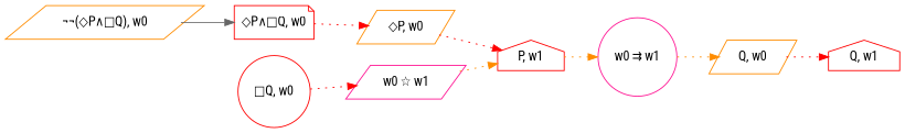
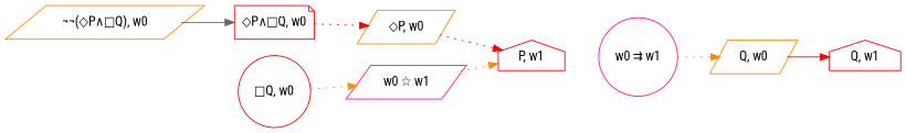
  digraph {
    fontname="Roboto Condensed"
    rankdir=LR
    ranksep=0.5
    node [color=red fontname="Roboto Condensed" shape=parallelogram]
    edge [color=red fontname="Roboto Condensed" style=dotted]
    n1 [color=darkorange label="¬¬(◇P∧□Q), w0"]
    n2 [label="◇P∧□Q, w0" shape=note]
    n3 [color=darkorange label="◇P, w0"]
    n4 [label="P, w1" shape=house]
    n5 [label="□Q, w0" shape=circle]
    n6 [color=deeppink label="w0 ☆ w1"]
    n7 [color=deeppink label="w0 ⇉ w1" shape=circle]
    n8 [color=darkorange label="Q, w0"]
    n9 [label="Q, w1" shape=house]
    n1 -> n2 [color=gray40 style=solid]
    n2 -> n3
    n3 -> n4
-   n4 -> n7 [color=darkorange]
-   n5 -> n6
+   n5 -> n6 [color=darkorange]
    n6 -> n4 [color=darkorange]
    n7 -> n8 [color=darkorange]
-   n8 -> n9
+   n8 -> n9 [style=solid]
  }
